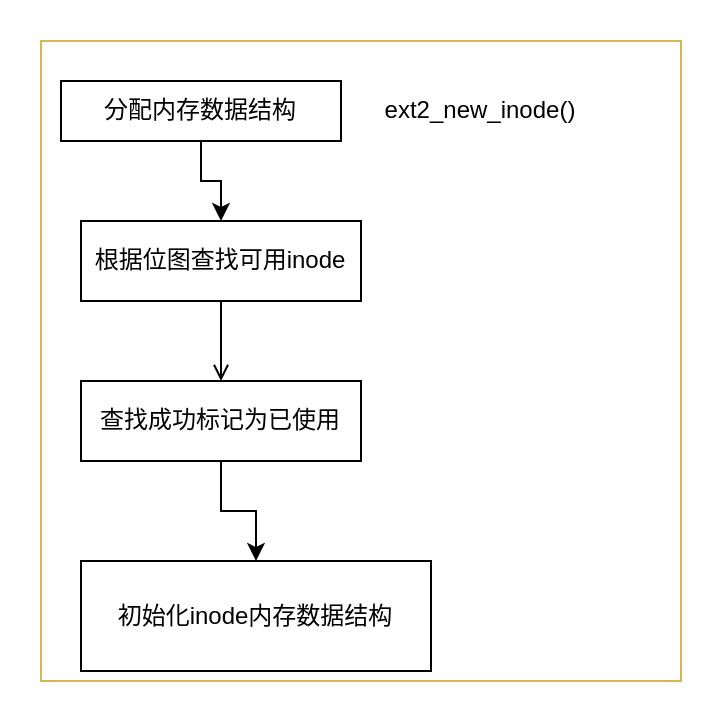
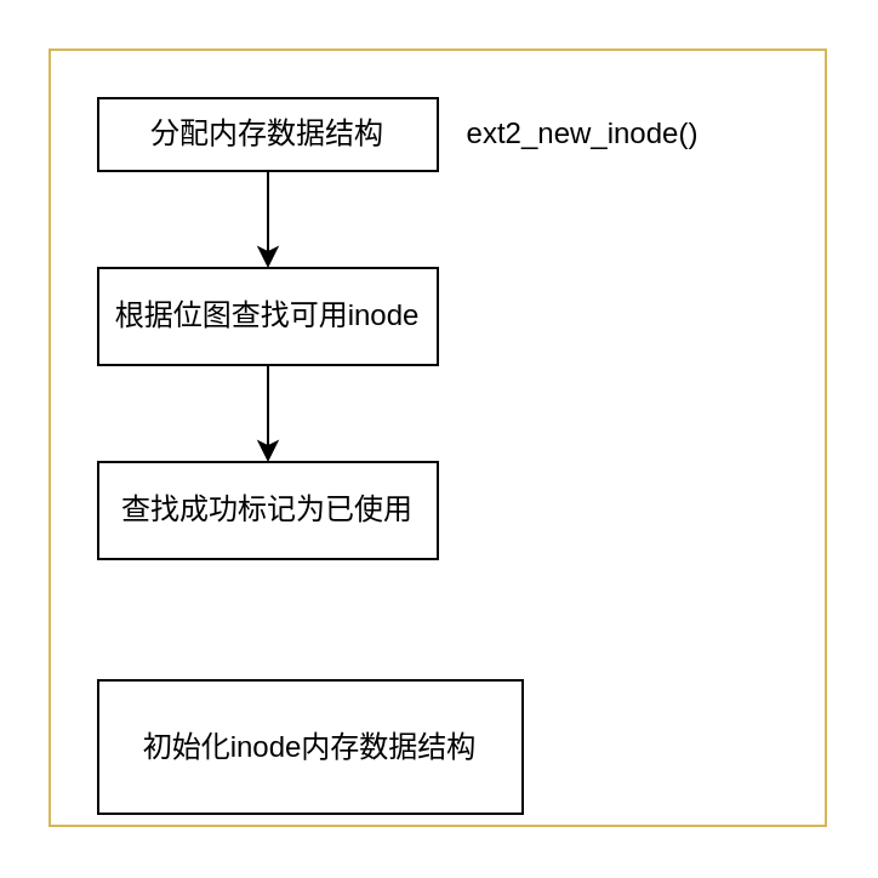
  <mxCell id="0" />
  <mxCell id="1" parent="0" />
  <mxCell id="2" value="" style="whiteSpace=wrap;html=1;aspect=fixed;fillColor=none;strokeColor=#d6b656;" vertex="1" parent="1"><mxGeometry x="20" y="20" width="320" height="320" as="geometry" /></mxCell>
  <mxCell id="3" value="" style="edgeStyle=orthogonalEdgeStyle;rounded=0;orthogonalLoop=1;jettySize=auto;html=1;" edge="1" parent="1" source="4" target="7"><mxGeometry relative="1" as="geometry" /></mxCell>
- <mxCell id="4" value="分配内存数据结构" style="rounded=0;whiteSpace=wrap;html=1;" vertex="1" parent="1"><mxGeometry x="30" y="40" width="140" height="30" as="geometry" /></mxCell>
+ <mxCell id="4" value="分配内存数据结构" style="rounded=0;whiteSpace=wrap;html=1;" vertex="1" parent="1"><mxGeometry x="40" y="40" width="140" height="30" as="geometry" /></mxCell>
  <mxCell id="5" value="ext2_new_inode()" style="text;strokeColor=none;align=center;fillColor=none;html=1;verticalAlign=middle;whiteSpace=wrap;rounded=0;" vertex="1" parent="1"><mxGeometry x="210" y="40" width="60" height="30" as="geometry" /></mxCell>
- <mxCell id="6" value="" style="edgeStyle=orthogonalEdgeStyle;rounded=0;orthogonalLoop=1;jettySize=auto;html=1;endArrow=open;" edge="1" parent="1" source="7" target="9"><mxGeometry relative="1" as="geometry" /></mxCell>
+ <mxCell id="6" value="" style="edgeStyle=orthogonalEdgeStyle;rounded=0;orthogonalLoop=1;jettySize=auto;html=1;" edge="1" parent="1" source="7" target="9"><mxGeometry relative="1" as="geometry" /></mxCell>
  <mxCell id="7" value="根据位图查找可用inode" style="rounded=0;whiteSpace=wrap;html=1;" vertex="1" parent="1"><mxGeometry x="40" y="110" width="140" height="40" as="geometry" /></mxCell>
- <mxCell id="8" value="" style="edgeStyle=orthogonalEdgeStyle;rounded=0;orthogonalLoop=1;jettySize=auto;html=1;" edge="1" parent="1" source="9" target="10"><mxGeometry relative="1" as="geometry" /></mxCell>
  <mxCell id="9" value="查找成功标记为已使用" style="rounded=0;whiteSpace=wrap;html=1;" vertex="1" parent="1"><mxGeometry x="40" y="190" width="140" height="40" as="geometry" /></mxCell>
  <mxCell id="10" value="初始化inode内存数据结构" style="rounded=0;whiteSpace=wrap;html=1;" vertex="1" parent="1"><mxGeometry x="40" y="280" width="175" height="55" as="geometry" /></mxCell>
